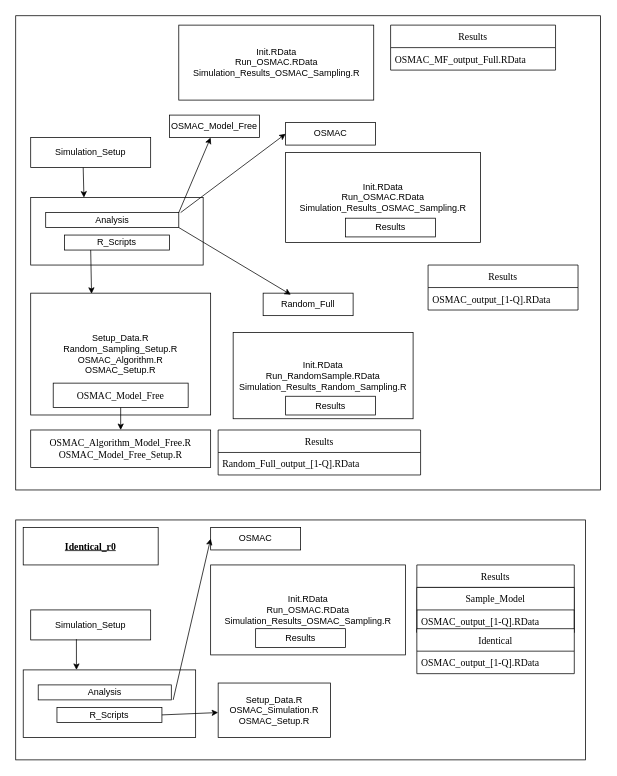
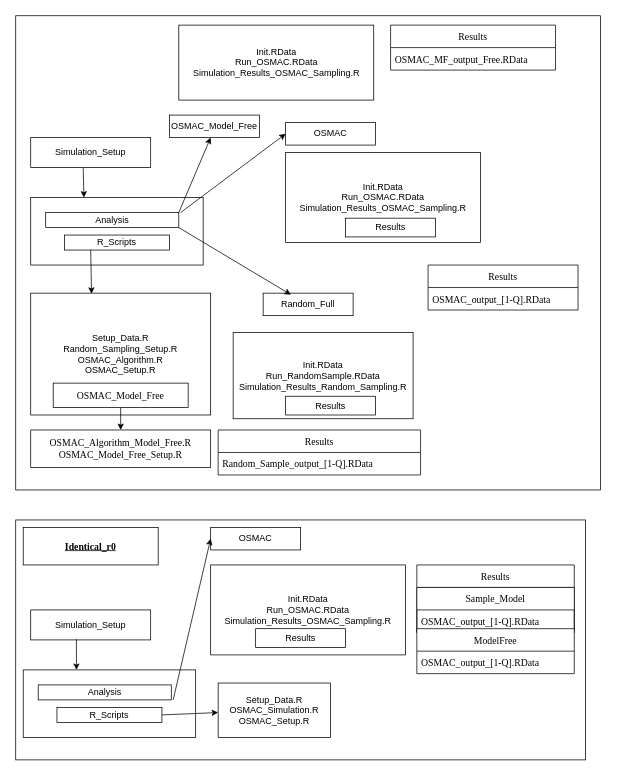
  <mxCell id="0" />
  <mxCell id="1" parent="0" />
  <mxCell id="2" value="" style="rounded=0;whiteSpace=wrap;html=1;fontFamily=Verdana;fontSize=13;fontColor=#000000;" parent="1" vertex="1"><mxGeometry x="20" y="693" width="760" height="320" as="geometry" /></mxCell>
  <mxCell id="3" value="" style="rounded=0;whiteSpace=wrap;html=1;fontFamily=Verdana;fontSize=13;fontColor=#000000;" parent="1" vertex="1"><mxGeometry x="20" y="20.5" width="780" height="632.5" as="geometry" /></mxCell>
  <mxCell id="4" value="&lt;br&gt;&lt;br&gt;" style="rounded=0;whiteSpace=wrap;html=1;" parent="1" vertex="1"><mxGeometry x="40" y="263" width="230" height="90" as="geometry" /></mxCell>
  <mxCell id="5" value="Simulation_Setup" style="rounded=0;whiteSpace=wrap;html=1;" parent="1" vertex="1"><mxGeometry x="40" y="183" width="160" height="40" as="geometry" /></mxCell>
  <mxCell id="6" value="&lt;span style=&quot;white-space: normal&quot;&gt;R_Scripts&lt;/span&gt;" style="rounded=0;whiteSpace=wrap;html=1;" parent="1" vertex="1"><mxGeometry x="85" y="313" width="140" height="20" as="geometry" /></mxCell>
  <mxCell id="7" value="Analysis" style="rounded=0;whiteSpace=wrap;html=1;" parent="1" vertex="1"><mxGeometry x="60" y="283" width="177.5" height="20" as="geometry" /></mxCell>
  <mxCell id="8" value="Setup_Data.R&lt;br&gt;Random_Sampling_Setup.R&lt;br&gt;OSMAC_Algorithm.R&lt;br&gt;OSMAC_Setup.R" style="rounded=0;whiteSpace=wrap;html=1;" parent="1" vertex="1"><mxGeometry x="40" y="390.5" width="240" height="162.5" as="geometry" /></mxCell>
  <mxCell id="9" value="" style="endArrow=classic;html=1;entryX=0.338;entryY=0.005;entryDx=0;entryDy=0;entryPerimeter=0;exitX=0.25;exitY=1;exitDx=0;exitDy=0;" parent="1" source="6" target="8" edge="1"><mxGeometry width="50" height="50" relative="1" as="geometry"><mxPoint x="67.5" y="397.5" as="sourcePoint" /><mxPoint x="118" y="398" as="targetPoint" /></mxGeometry></mxCell>
  <mxCell id="10" value="Random_Full" style="rounded=0;whiteSpace=wrap;html=1;" parent="1" vertex="1"><mxGeometry x="350" y="390.5" width="120" height="30" as="geometry" /></mxCell>
  <mxCell id="11" value="OSMAC" style="rounded=0;whiteSpace=wrap;html=1;" parent="1" vertex="1"><mxGeometry x="380" y="163" width="120" height="30" as="geometry" /></mxCell>
  <mxCell id="12" value="Init.RData&lt;br&gt;Run_RandomSample.RData&lt;br&gt;Simulation_Results_Random_Sampling.R" style="rounded=0;whiteSpace=wrap;html=1;" parent="1" vertex="1"><mxGeometry x="310" y="443" width="240" height="115" as="geometry" /></mxCell>
  <mxCell id="13" value="Results" style="rounded=0;whiteSpace=wrap;html=1;" parent="1" vertex="1"><mxGeometry x="380" y="528" width="120" height="25" as="geometry" /></mxCell>
  <mxCell id="14" value="Init.RData&lt;br&gt;Run_OSMAC.RData&lt;br&gt;Simulation_Results_OSMAC_Sampling.R" style="rounded=0;whiteSpace=wrap;html=1;" parent="1" vertex="1"><mxGeometry x="380" y="203" width="260" height="120" as="geometry" /></mxCell>
  <mxCell id="15" value="Results" style="rounded=0;whiteSpace=wrap;html=1;" parent="1" vertex="1"><mxGeometry x="460" y="290.5" width="120" height="25" as="geometry" /></mxCell>
  <mxCell id="16" value="" style="endArrow=classic;html=1;exitX=1;exitY=1;exitDx=0;exitDy=0;entryX=0.308;entryY=0.067;entryDx=0;entryDy=0;entryPerimeter=0;" parent="1" source="7" target="10" edge="1"><mxGeometry width="50" height="50" relative="1" as="geometry"><mxPoint x="406.96" y="316" as="sourcePoint" /><mxPoint x="510" y="373" as="targetPoint" /></mxGeometry></mxCell>
  <mxCell id="17" value="" style="endArrow=classic;html=1;entryX=0;entryY=0.5;entryDx=0;entryDy=0;" parent="1" target="11" edge="1"><mxGeometry width="50" height="50" relative="1" as="geometry"><mxPoint x="240" y="283" as="sourcePoint" /><mxPoint x="958.88" y="400" as="targetPoint" /><Array as="points" /></mxGeometry></mxCell>
  <mxCell id="18" value="OSMAC_Model_Free" style="rounded=0;whiteSpace=wrap;html=1;fontFamily=Verdana;fontSize=13;fontColor=#000000;" parent="1" vertex="1"><mxGeometry x="70" y="510.5" width="180" height="32.5" as="geometry" /></mxCell>
  <mxCell id="19" value="OSMAC_Algorithm_Model_Free.R&lt;br&gt;OSMAC_Model_Free_Setup.R" style="rounded=0;whiteSpace=wrap;html=1;fontFamily=Verdana;fontSize=13;fontColor=#000000;" parent="1" vertex="1"><mxGeometry x="40" y="573" width="240" height="50" as="geometry" /></mxCell>
  <mxCell id="20" value="" style="endArrow=classic;html=1;rounded=0;fontFamily=Verdana;fontSize=13;fontColor=#000000;exitX=0.5;exitY=1;exitDx=0;exitDy=0;" parent="1" source="18" edge="1"><mxGeometry width="50" height="50" relative="1" as="geometry"><mxPoint x="110" y="623" as="sourcePoint" /><mxPoint x="160" y="573" as="targetPoint" /></mxGeometry></mxCell>
  <mxCell id="21" value="Results" style="swimlane;fontStyle=0;childLayout=stackLayout;horizontal=1;startSize=30;horizontalStack=0;resizeParent=1;resizeParentMax=0;resizeLast=0;collapsible=1;marginBottom=0;fontFamily=Verdana;fontSize=13;fontColor=#000000;" parent="1" vertex="1"><mxGeometry x="290" y="573" width="270" height="60" as="geometry" /></mxCell>
- <mxCell id="22" value="Random_Full_output_[1-Q].RData" style="text;strokeColor=none;fillColor=none;align=left;verticalAlign=middle;spacingLeft=4;spacingRight=4;overflow=hidden;points=[[0,0.5],[1,0.5]];portConstraint=eastwest;rotatable=0;fontFamily=Verdana;fontSize=13;fontColor=#000000;" parent="21" vertex="1"><mxGeometry y="30" width="270" height="30" as="geometry" /></mxCell>
+ <mxCell id="22" value="Random_Sample_output_[1-Q].RData" style="text;strokeColor=none;fillColor=none;align=left;verticalAlign=middle;spacingLeft=4;spacingRight=4;overflow=hidden;points=[[0,0.5],[1,0.5]];portConstraint=eastwest;rotatable=0;fontFamily=Verdana;fontSize=13;fontColor=#000000;" parent="21" vertex="1"><mxGeometry y="30" width="270" height="30" as="geometry" /></mxCell>
  <mxCell id="23" value="Results" style="swimlane;fontStyle=0;childLayout=stackLayout;horizontal=1;startSize=30;horizontalStack=0;resizeParent=1;resizeParentMax=0;resizeLast=0;collapsible=1;marginBottom=0;fontFamily=Verdana;fontSize=13;fontColor=#000000;" parent="1" vertex="1"><mxGeometry x="570" y="353" width="200" height="60" as="geometry" /></mxCell>
  <mxCell id="24" value="OSMAC_output_[1-Q].RData" style="text;strokeColor=none;fillColor=none;align=left;verticalAlign=middle;spacingLeft=4;spacingRight=4;overflow=hidden;points=[[0,0.5],[1,0.5]];portConstraint=eastwest;rotatable=0;fontFamily=Verdana;fontSize=13;fontColor=#000000;" parent="23" vertex="1"><mxGeometry y="30" width="200" height="30" as="geometry" /></mxCell>
  <mxCell id="25" value="OSMAC_Model_Free" style="rounded=0;whiteSpace=wrap;html=1;" parent="1" vertex="1"><mxGeometry x="225" y="153" width="120" height="30" as="geometry" /></mxCell>
  <mxCell id="26" value="Init.RData&lt;br&gt;Run_OSMAC.RData&lt;br&gt;Simulation_Results_OSMAC_Sampling.R" style="rounded=0;whiteSpace=wrap;html=1;" parent="1" vertex="1"><mxGeometry x="237.5" y="33" width="260" height="100" as="geometry" /></mxCell>
  <mxCell id="27" value="" style="endArrow=classic;html=1;exitX=0.25;exitY=1;exitDx=0;exitDy=0;" parent="1" edge="1"><mxGeometry width="50" height="50" relative="1" as="geometry"><mxPoint x="110" y="223" as="sourcePoint" /><mxPoint x="111" y="263" as="targetPoint" /></mxGeometry></mxCell>
  <mxCell id="28" value="Results" style="swimlane;fontStyle=0;childLayout=stackLayout;horizontal=1;startSize=30;horizontalStack=0;resizeParent=1;resizeParentMax=0;resizeLast=0;collapsible=1;marginBottom=0;fontFamily=Verdana;fontSize=13;fontColor=#000000;" parent="1" vertex="1"><mxGeometry x="520" y="33" width="220" height="60" as="geometry" /></mxCell>
- <mxCell id="29" value="OSMAC_MF_output_Full.RData" style="text;strokeColor=none;fillColor=none;align=left;verticalAlign=middle;spacingLeft=4;spacingRight=4;overflow=hidden;points=[[0,0.5],[1,0.5]];portConstraint=eastwest;rotatable=0;fontFamily=Verdana;fontSize=13;fontColor=#000000;" parent="28" vertex="1"><mxGeometry y="30" width="220" height="30" as="geometry" /></mxCell>
+ <mxCell id="29" value="OSMAC_MF_output_Free.RData" style="text;strokeColor=none;fillColor=none;align=left;verticalAlign=middle;spacingLeft=4;spacingRight=4;overflow=hidden;points=[[0,0.5],[1,0.5]];portConstraint=eastwest;rotatable=0;fontFamily=Verdana;fontSize=13;fontColor=#000000;" parent="28" vertex="1"><mxGeometry y="30" width="220" height="30" as="geometry" /></mxCell>
  <mxCell id="30" value="" style="endArrow=classic;html=1;entryX=0;entryY=0.5;entryDx=0;entryDy=0;exitX=1;exitY=0;exitDx=0;exitDy=0;" parent="1" source="7" edge="1"><mxGeometry width="50" height="50" relative="1" as="geometry"><mxPoint x="140" y="288" as="sourcePoint" /><mxPoint x="280" y="183" as="targetPoint" /><Array as="points" /></mxGeometry></mxCell>
  <mxCell id="31" value="&lt;br&gt;&lt;br&gt;" style="rounded=0;whiteSpace=wrap;html=1;" parent="1" vertex="1"><mxGeometry x="30" y="893" width="230" height="90" as="geometry" /></mxCell>
  <mxCell id="32" value="Simulation_Setup" style="rounded=0;whiteSpace=wrap;html=1;" parent="1" vertex="1"><mxGeometry x="40" y="813" width="160" height="40" as="geometry" /></mxCell>
  <mxCell id="33" value="&lt;span style=&quot;white-space: normal&quot;&gt;R_Scripts&lt;/span&gt;" style="rounded=0;whiteSpace=wrap;html=1;" parent="1" vertex="1"><mxGeometry x="75" y="943" width="140" height="20" as="geometry" /></mxCell>
  <mxCell id="34" value="Analysis" style="rounded=0;whiteSpace=wrap;html=1;" parent="1" vertex="1"><mxGeometry x="50" y="913" width="177.5" height="20" as="geometry" /></mxCell>
  <mxCell id="35" value="Setup_Data.R&lt;br&gt;OSMAC_Simulation.R&lt;br&gt;OSMAC_Setup.R" style="rounded=0;whiteSpace=wrap;html=1;" parent="1" vertex="1"><mxGeometry x="290" y="910.5" width="150" height="72.5" as="geometry" /></mxCell>
  <mxCell id="36" value="" style="endArrow=classic;html=1;exitX=1;exitY=0.5;exitDx=0;exitDy=0;" parent="1" source="33" target="35" edge="1"><mxGeometry width="50" height="50" relative="1" as="geometry"><mxPoint x="57.5" y="1047.5" as="sourcePoint" /><mxPoint x="108" y="1048" as="targetPoint" /></mxGeometry></mxCell>
  <mxCell id="37" value="OSMAC" style="rounded=0;whiteSpace=wrap;html=1;" parent="1" vertex="1"><mxGeometry x="280" y="703" width="120" height="30" as="geometry" /></mxCell>
  <mxCell id="38" value="Init.RData&lt;br&gt;Run_OSMAC.RData&lt;br&gt;Simulation_Results_OSMAC_Sampling.R" style="rounded=0;whiteSpace=wrap;html=1;" parent="1" vertex="1"><mxGeometry x="280" y="753" width="260" height="120" as="geometry" /></mxCell>
  <mxCell id="39" value="Results" style="rounded=0;whiteSpace=wrap;html=1;" parent="1" vertex="1"><mxGeometry x="340" y="838" width="120" height="25" as="geometry" /></mxCell>
  <mxCell id="40" value="" style="endArrow=classic;html=1;entryX=0;entryY=0.5;entryDx=0;entryDy=0;" parent="1" target="37" edge="1"><mxGeometry width="50" height="50" relative="1" as="geometry"><mxPoint x="230" y="933" as="sourcePoint" /><mxPoint x="948.88" y="1050" as="targetPoint" /><Array as="points" /></mxGeometry></mxCell>
  <mxCell id="41" value="&lt;b&gt;&lt;u&gt;Identical_r0&lt;/u&gt;&lt;/b&gt;" style="rounded=0;whiteSpace=wrap;html=1;fontFamily=Verdana;fontSize=13;fontColor=#000000;" parent="1" vertex="1"><mxGeometry x="30" y="703" width="180" height="50" as="geometry" /></mxCell>
  <mxCell id="42" value="Results" style="swimlane;fontStyle=0;childLayout=stackLayout;horizontal=1;startSize=30;horizontalStack=0;resizeParent=1;resizeParentMax=0;resizeLast=0;collapsible=1;marginBottom=0;fontFamily=Verdana;fontSize=13;fontColor=#000000;" parent="1" vertex="1"><mxGeometry x="555" y="753" width="210" height="90" as="geometry" /></mxCell>
  <mxCell id="43" value="Sample_Model" style="swimlane;fontStyle=0;childLayout=stackLayout;horizontal=1;startSize=30;horizontalStack=0;resizeParent=1;resizeParentMax=0;resizeLast=0;collapsible=1;marginBottom=0;fontFamily=Verdana;fontSize=13;fontColor=#000000;" parent="42" vertex="1"><mxGeometry y="30" width="210" height="60" as="geometry" /></mxCell>
  <mxCell id="44" value="OSMAC_output_[1-Q].RData" style="text;strokeColor=none;fillColor=none;align=left;verticalAlign=middle;spacingLeft=4;spacingRight=4;overflow=hidden;points=[[0,0.5],[1,0.5]];portConstraint=eastwest;rotatable=0;fontFamily=Verdana;fontSize=13;fontColor=#000000;" parent="43" vertex="1"><mxGeometry y="30" width="210" height="30" as="geometry" /></mxCell>
- <mxCell id="45" value="Identical" style="swimlane;fontStyle=0;childLayout=stackLayout;horizontal=1;startSize=30;horizontalStack=0;resizeParent=1;resizeParentMax=0;resizeLast=0;collapsible=1;marginBottom=0;fontFamily=Verdana;fontSize=13;fontColor=#000000;" parent="1" vertex="1"><mxGeometry x="555" y="838" width="210" height="60" as="geometry" /></mxCell>
+ <mxCell id="45" value="ModelFree" style="swimlane;fontStyle=0;childLayout=stackLayout;horizontal=1;startSize=30;horizontalStack=0;resizeParent=1;resizeParentMax=0;resizeLast=0;collapsible=1;marginBottom=0;fontFamily=Verdana;fontSize=13;fontColor=#000000;" parent="1" vertex="1"><mxGeometry x="555" y="838" width="210" height="60" as="geometry" /></mxCell>
  <mxCell id="46" value="OSMAC_output_[1-Q].RData" style="text;strokeColor=none;fillColor=none;align=left;verticalAlign=middle;spacingLeft=4;spacingRight=4;overflow=hidden;points=[[0,0.5],[1,0.5]];portConstraint=eastwest;rotatable=0;fontFamily=Verdana;fontSize=13;fontColor=#000000;" parent="45" vertex="1"><mxGeometry y="30" width="210" height="30" as="geometry" /></mxCell>
  <mxCell id="47" value="" style="endArrow=classic;html=1;exitX=0.381;exitY=0.975;exitDx=0;exitDy=0;exitPerimeter=0;" parent="1" source="32" edge="1"><mxGeometry width="50" height="50" relative="1" as="geometry"><mxPoint x="100" y="873" as="sourcePoint" /><mxPoint x="101" y="893" as="targetPoint" /></mxGeometry></mxCell>
